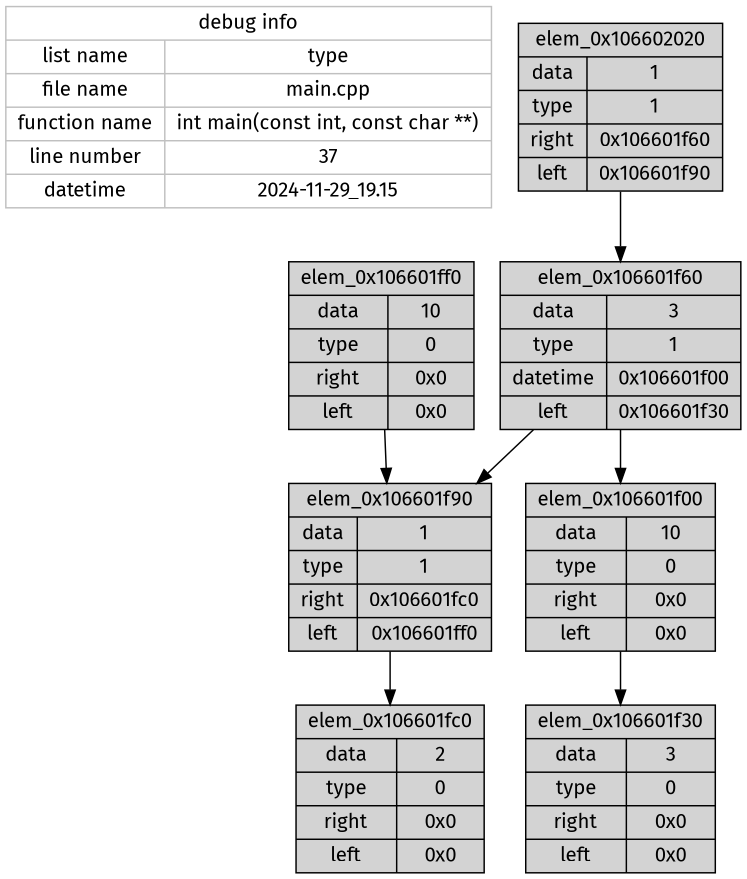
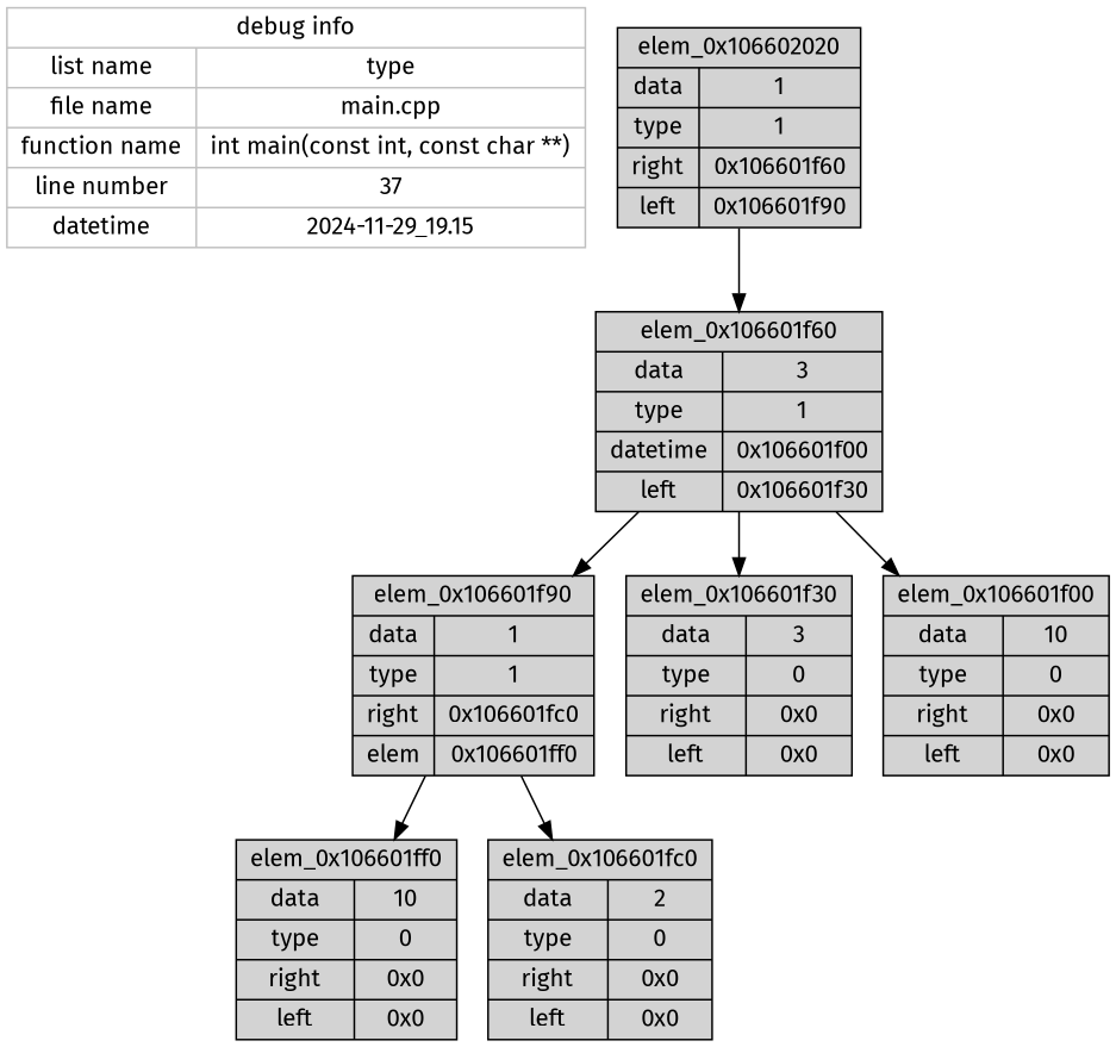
  digraph {
    fontname="Fira Sans"
    node [color=black fillcolor=lightgrey fontname="Fira Sans" shape=record style=filled]
    edge [fontname="Fira Sans"]
    n1 [color=grey fillcolor=white label="{debug info | { {list name | file name | function name | line number | datetime} | {type | main.cpp | int main(const int, const char **) | 37 | 2024-11-29_19.15} }}"]
    n2 [label="{elem_0x106602020  | { {data | type | right | left} | {1 | 1 | 0x106601f60 | 0x106601f90} } }"]
    n3 [label="{elem_0x106601f60  | { {data | type | datetime | left} | {3 | 1 | 0x106601f00 | 0x106601f30} } }"]
-   n4 [label="{elem_0x106601f90  | { {data | type | right | left} | {1 | 1 | 0x106601fc0 | 0x106601ff0} } }"]
+   n4 [label="{elem_0x106601f90  | { {data | type | right | elem} | {1 | 1 | 0x106601fc0 | 0x106601ff0} } }"]
    n5 [label="{elem_0x106601ff0  | { {data | type | right | left} | {10 | 0 | 0x0 | 0x0} } }"]
    n6 [label="{elem_0x106601fc0  | { {data | type | right | left} | {2 | 0 | 0x0 | 0x0} } }"]
    n7 [label="{elem_0x106601f30  | { {data | type | right | left} | {3 | 0 | 0x0 | 0x0} } }"]
    n8 [label="{elem_0x106601f00  | { {data | type | right | left} | {10 | 0 | 0x0 | 0x0} } }"]
    n2 -> n3
    n3 -> n4
-   n8 -> n7
+   n3 -> n7
    n3 -> n8
-   n5 -> n4
+   n4 -> n5
    n4 -> n6
  }
